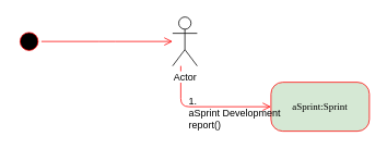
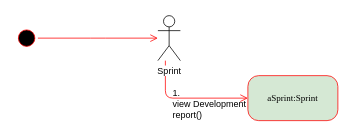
  <mxCell id="0" />
  <mxCell id="1" parent="0" />
  <mxCell id="2" value="" style="ellipse;html=1;shape=startState;fillColor=#000000;strokeColor=#ff0000;rounded=1;shadow=0;comic=0;labelBackgroundColor=none;fontFamily=Verdana;fontSize=12;fontColor=#000000;align=center;direction=south;" parent="1" vertex="1"><mxGeometry x="20" y="35" width="30" height="30" as="geometry" /></mxCell>
  <mxCell id="3" value="aSprint:Sprint" style="rounded=1;whiteSpace=wrap;html=1;arcSize=24;fillColor=#d5e8d4;strokeColor=#ff0000;shadow=0;comic=0;labelBackgroundColor=none;fontFamily=Verdana;fontSize=12;fontColor=#000000;align=center;" parent="1" vertex="1"><mxGeometry x="330" y="100" width="120" height="60" as="geometry" /></mxCell>
  <mxCell id="4" style="edgeStyle=orthogonalEdgeStyle;html=1;labelBackgroundColor=none;endArrow=open;endSize=8;strokeColor=#ff0000;fontFamily=Verdana;fontSize=12;align=left;" parent="1" source="2" edge="1"><mxGeometry relative="1" as="geometry"><mxPoint x="210" y="50" as="targetPoint" /></mxGeometry></mxCell>
  <mxCell id="5" style="edgeStyle=orthogonalEdgeStyle;html=1;labelBackgroundColor=none;endArrow=open;endSize=8;strokeColor=#ff0000;fontFamily=Verdana;fontSize=12;align=left;entryX=0;entryY=0.5;" parent="1" target="3" edge="1"><mxGeometry relative="1" as="geometry"><Array as="points"><mxPoint x="220" y="130" /></Array><mxPoint x="220" y="80" as="sourcePoint" /></mxGeometry></mxCell>
- <mxCell id="6" value="1. &lt;br&gt;&lt;div&gt;aSprint Development&lt;br&gt;&lt;/div&gt;&lt;div&gt;report()&lt;br&gt;&lt;/div&gt;" style="text;html=1;resizable=0;points=[];autosize=1;align=left;verticalAlign=top;spacingTop=-4;" parent="1" vertex="1"><mxGeometry x="228" y="114" width="130" height="40" as="geometry" /></mxCell>
- <mxCell id="7" value="Actor" style="shape=umlActor;verticalLabelPosition=bottom;labelBackgroundColor=#ffffff;verticalAlign=top;html=1;outlineConnect=0;" parent="1" vertex="1"><mxGeometry x="210" y="20" width="30" height="60" as="geometry" /></mxCell>
+ <mxCell id="6" value="1. &lt;br&gt;&lt;div&gt;view Development&lt;br&gt;&lt;/div&gt;&lt;div&gt;report()&lt;br&gt;&lt;/div&gt;" style="text;html=1;resizable=0;points=[];autosize=1;align=left;verticalAlign=top;spacingTop=-4;" parent="1" vertex="1"><mxGeometry x="228" y="114" width="130" height="40" as="geometry" /></mxCell>
+ <mxCell id="7" value="Sprint" style="shape=umlActor;verticalLabelPosition=bottom;labelBackgroundColor=#ffffff;verticalAlign=top;html=1;outlineConnect=0;" parent="1" vertex="1"><mxGeometry x="210" y="20" width="30" height="60" as="geometry" /></mxCell>
